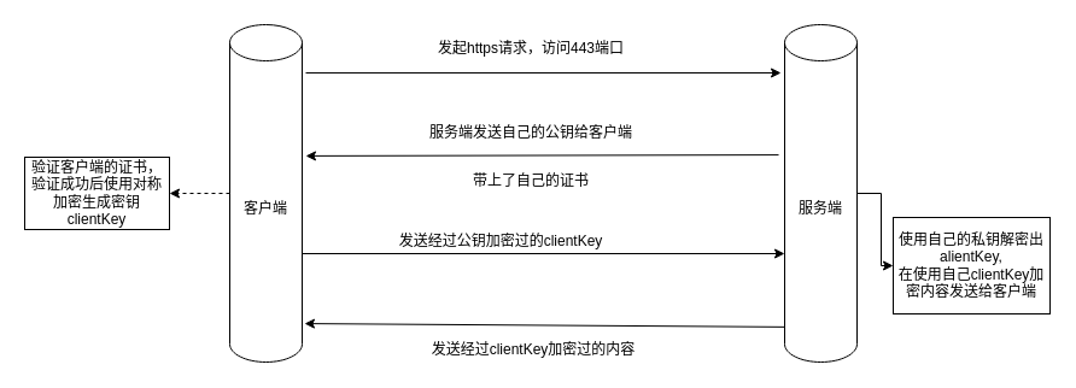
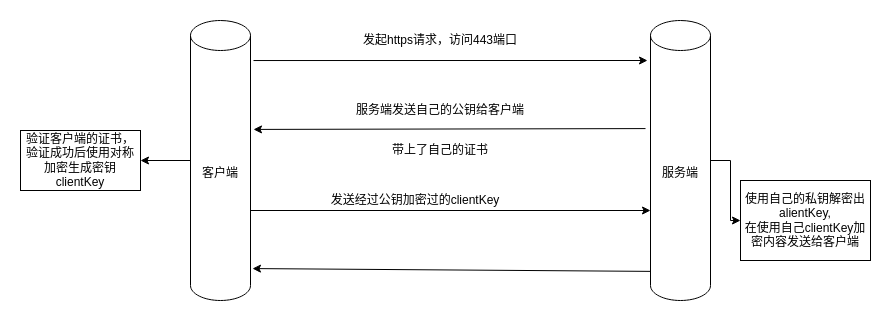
  <mxCell id="0" />
  <mxCell id="1" parent="0" />
- <mxCell id="2" value="" style="edgeStyle=orthogonalEdgeStyle;rounded=0;orthogonalLoop=1;jettySize=auto;html=1;dashed=1;" edge="1" parent="1" source="3" target="11"><mxGeometry relative="1" as="geometry" /></mxCell>
+ <mxCell id="2" value="" style="edgeStyle=orthogonalEdgeStyle;rounded=0;orthogonalLoop=1;jettySize=auto;html=1;" edge="1" parent="1" source="3" target="11"><mxGeometry relative="1" as="geometry" /></mxCell>
  <mxCell id="3" value="客户端" style="shape=cylinder3;whiteSpace=wrap;html=1;boundedLbl=1;backgroundOutline=1;size=15;" vertex="1" parent="1"><mxGeometry x="190" y="20" width="60" height="280" as="geometry" /></mxCell>
  <mxCell id="4" value="" style="edgeStyle=orthogonalEdgeStyle;rounded=0;orthogonalLoop=1;jettySize=auto;html=1;" edge="1" parent="1" source="5" target="14"><mxGeometry relative="1" as="geometry" /></mxCell>
  <mxCell id="5" value="服务端" style="shape=cylinder3;whiteSpace=wrap;html=1;boundedLbl=1;backgroundOutline=1;size=15;" vertex="1" parent="1"><mxGeometry x="650" y="20" width="60" height="280" as="geometry" /></mxCell>
  <mxCell id="6" value="" style="endArrow=classic;html=1;exitX=1.05;exitY=0.143;exitDx=0;exitDy=0;exitPerimeter=0;" edge="1" parent="1" source="3"><mxGeometry width="50" height="50" relative="1" as="geometry"><mxPoint x="470" y="130" as="sourcePoint" /><mxPoint x="647" y="60" as="targetPoint" /></mxGeometry></mxCell>
  <mxCell id="7" value="发起https请求，访问443端口" style="text;html=1;strokeColor=none;fillColor=none;align=center;verticalAlign=middle;whiteSpace=wrap;rounded=0;" vertex="1" parent="1"><mxGeometry x="340" y="30" width="200" height="20" as="geometry" /></mxCell>
  <mxCell id="8" value="服务端发送自己的公钥给客户端" style="text;html=1;strokeColor=none;fillColor=none;align=center;verticalAlign=middle;whiteSpace=wrap;rounded=0;" vertex="1" parent="1"><mxGeometry x="342" y="100" width="196" height="20" as="geometry" /></mxCell>
  <mxCell id="9" value="" style="endArrow=classic;html=1;exitX=-0.083;exitY=0.386;exitDx=0;exitDy=0;exitPerimeter=0;entryX=1.05;entryY=0.389;entryDx=0;entryDy=0;entryPerimeter=0;" edge="1" parent="1" source="5" target="3"><mxGeometry width="50" height="50" relative="1" as="geometry"><mxPoint x="470" y="90" as="sourcePoint" /><mxPoint x="520" y="40" as="targetPoint" /></mxGeometry></mxCell>
  <mxCell id="10" value="带上了自己的证书" style="text;html=1;strokeColor=none;fillColor=none;align=center;verticalAlign=middle;whiteSpace=wrap;rounded=0;" vertex="1" parent="1"><mxGeometry x="375" y="140" width="130" height="20" as="geometry" /></mxCell>
  <mxCell id="11" value="验证客户端的证书，验证成功后使用对称加密生成密钥clientKey" style="whiteSpace=wrap;html=1;" vertex="1" parent="1"><mxGeometry x="20" y="130" width="120" height="60" as="geometry" /></mxCell>
  <mxCell id="12" value="" style="endArrow=classic;html=1;exitX=1;exitY=0.568;exitDx=0;exitDy=0;exitPerimeter=0;entryX=0;entryY=0.568;entryDx=0;entryDy=0;entryPerimeter=0;" edge="1" parent="1"><mxGeometry width="50" height="50" relative="1" as="geometry"><mxPoint x="250" y="210" as="sourcePoint" /><mxPoint x="650" y="210" as="targetPoint" /></mxGeometry></mxCell>
  <mxCell id="13" value="发送经过公钥加密过的clientKey" style="text;html=1;strokeColor=none;fillColor=none;align=center;verticalAlign=middle;whiteSpace=wrap;rounded=0;" vertex="1" parent="1"><mxGeometry x="320" y="190" width="190" height="20" as="geometry" /></mxCell>
  <mxCell id="14" value="使用自己的私钥解密出alientKey,&lt;br&gt;在使用自己clientKey加密内容发送给客户端" style="whiteSpace=wrap;html=1;" vertex="1" parent="1"><mxGeometry x="740" y="180" width="130" height="80" as="geometry" /></mxCell>
  <mxCell id="15" value="" style="endArrow=classic;html=1;entryX=1.033;entryY=0.886;entryDx=0;entryDy=0;entryPerimeter=0;exitX=0;exitY=0.896;exitDx=0;exitDy=0;exitPerimeter=0;" edge="1" parent="1" source="5" target="3"><mxGeometry width="50" height="50" relative="1" as="geometry"><mxPoint x="430" y="300" as="sourcePoint" /><mxPoint x="480" y="250" as="targetPoint" /></mxGeometry></mxCell>
- <mxCell id="16" value="发送经过clientKey加密过的内容" style="text;html=1;strokeColor=none;fillColor=none;align=center;verticalAlign=middle;whiteSpace=wrap;rounded=0;" vertex="1" parent="1"><mxGeometry x="342" y="280" width="200" height="20" as="geometry" /></mxCell>
